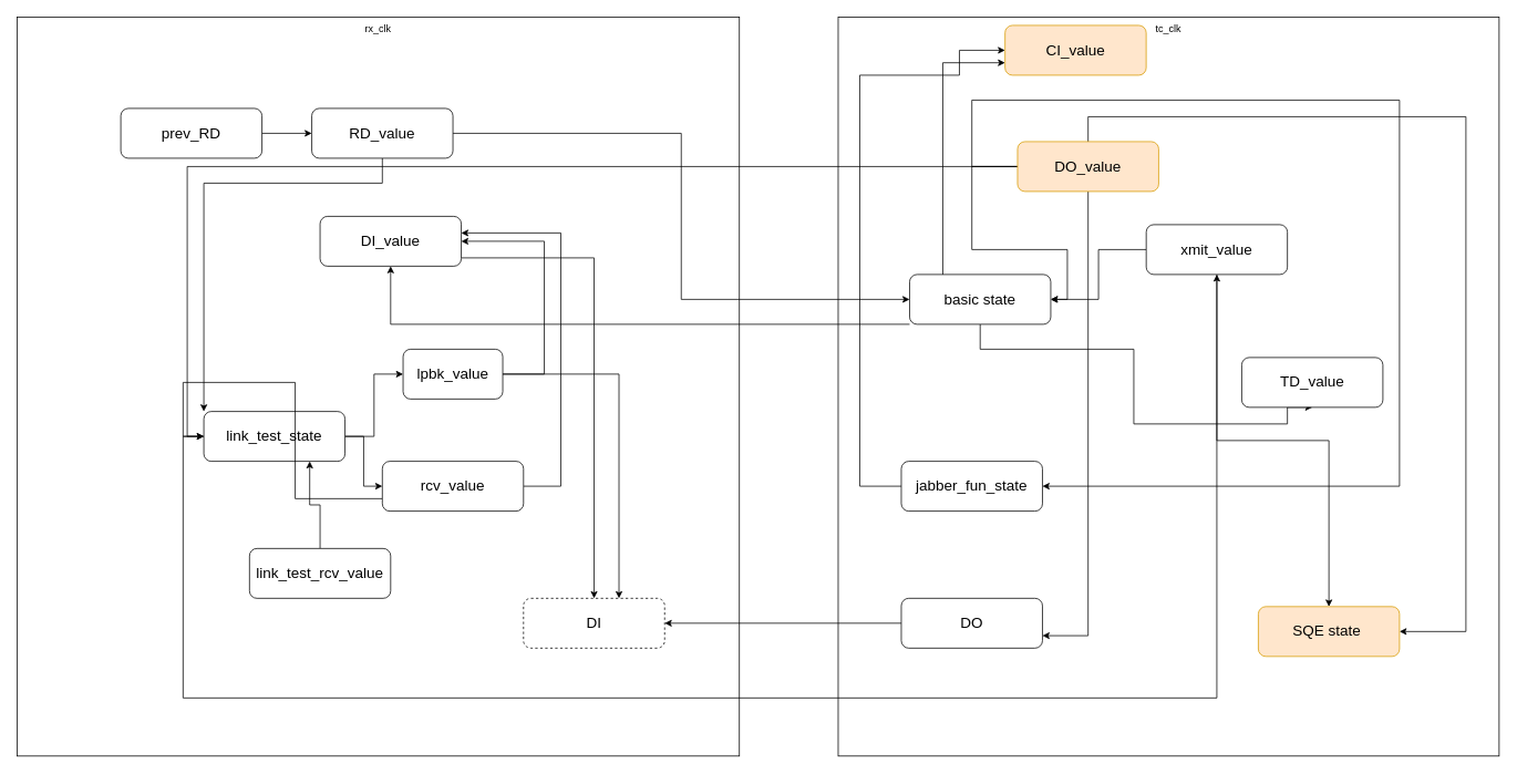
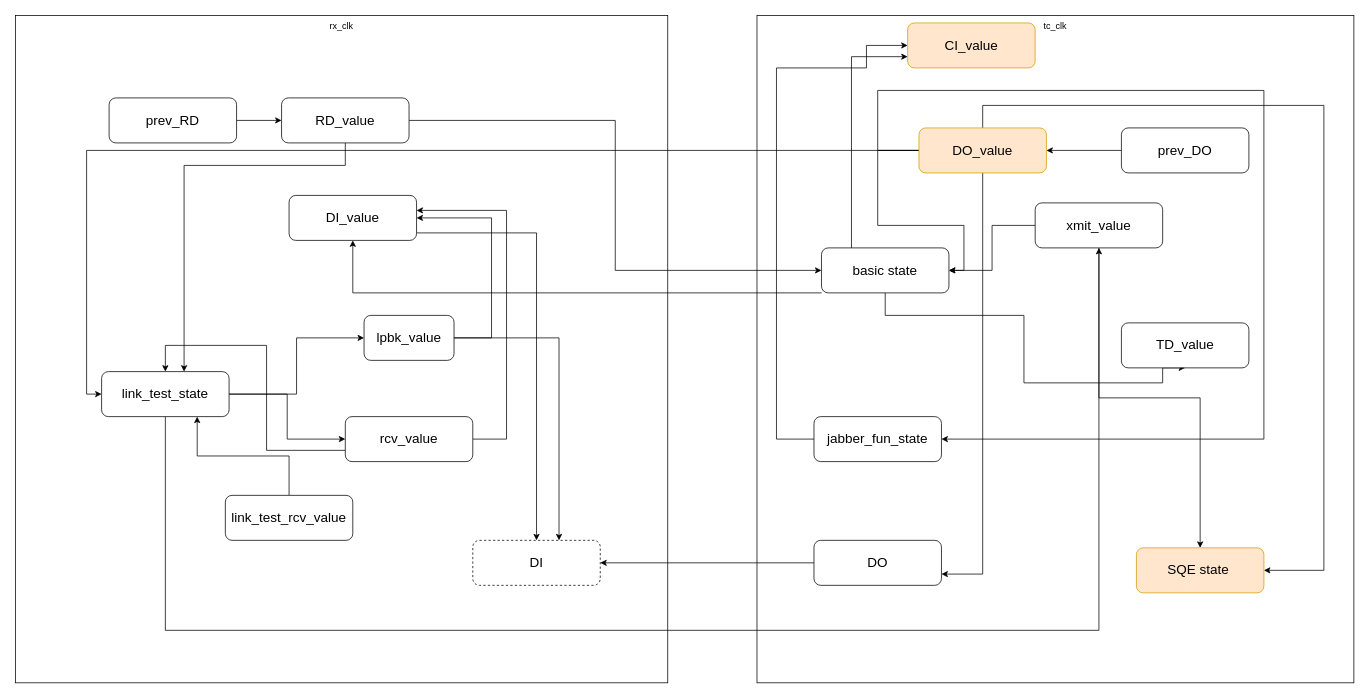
  <mxCell id="0" />
  <mxCell id="1" parent="0" />
  <mxCell id="2" value="tc_clk" style="rounded=0;whiteSpace=wrap;html=1;align=center;verticalAlign=top;" vertex="1" parent="1"><mxGeometry x="1009" y="20" width="796" height="890" as="geometry" /></mxCell>
  <mxCell id="3" value="rx_clk" style="rounded=0;whiteSpace=wrap;html=1;align=center;verticalAlign=top;" vertex="1" parent="1"><mxGeometry x="20" y="20" width="870" height="890" as="geometry" /></mxCell>
  <mxCell id="4" style="edgeStyle=orthogonalEdgeStyle;rounded=0;orthogonalLoop=1;jettySize=auto;html=1;entryX=1;entryY=0.5;entryDx=0;entryDy=0;" edge="1" parent="1" source="6" target="41"><mxGeometry relative="1" as="geometry"><Array as="points"><mxPoint x="655" y="450" /><mxPoint x="655" y="290" /></Array></mxGeometry></mxCell>
  <mxCell id="5" style="edgeStyle=orthogonalEdgeStyle;rounded=0;orthogonalLoop=1;jettySize=auto;html=1;" edge="1" parent="1" source="6" target="43"><mxGeometry relative="1" as="geometry"><Array as="points"><mxPoint x="745" y="450" /></Array></mxGeometry></mxCell>
  <mxCell id="6" value="&lt;span style=&quot;font-size: 18px ; white-space: normal&quot;&gt;lpbk_value&lt;/span&gt;" style="rounded=1;whiteSpace=wrap;html=1;align=center;" vertex="1" parent="1"><mxGeometry x="485" y="420" width="120" height="60" as="geometry" /></mxCell>
  <mxCell id="7" style="edgeStyle=orthogonalEdgeStyle;rounded=0;orthogonalLoop=1;jettySize=auto;html=1;entryX=0;entryY=0.5;entryDx=0;entryDy=0;" edge="1" parent="1" source="10" target="6"><mxGeometry relative="1" as="geometry" /></mxCell>
  <mxCell id="8" style="edgeStyle=orthogonalEdgeStyle;rounded=0;orthogonalLoop=1;jettySize=auto;html=1;entryX=0;entryY=0.5;entryDx=0;entryDy=0;" edge="1" parent="1" source="10" target="13"><mxGeometry relative="1" as="geometry" /></mxCell>
  <mxCell id="9" style="edgeStyle=orthogonalEdgeStyle;rounded=0;orthogonalLoop=1;jettySize=auto;html=1;" edge="1" parent="1" source="10" target="37"><mxGeometry relative="1" as="geometry"><Array as="points"><mxPoint x="220" y="840" /><mxPoint x="1465" y="840" /></Array></mxGeometry></mxCell>
- <mxCell id="10" value="&lt;span style=&quot;font-size: 18px&quot;&gt;link_test_state&lt;/span&gt;" style="rounded=1;whiteSpace=wrap;html=1;align=center;" vertex="1" parent="1"><mxGeometry x="245" y="495" width="170" height="60" as="geometry" /></mxCell>
+ <mxCell id="10" value="&lt;span style=&quot;font-size: 18px&quot;&gt;link_test_state&lt;/span&gt;" style="rounded=1;whiteSpace=wrap;html=1;align=center;" vertex="1" parent="1"><mxGeometry x="135" y="495" width="170" height="60" as="geometry" /></mxCell>
  <mxCell id="11" style="edgeStyle=orthogonalEdgeStyle;rounded=0;orthogonalLoop=1;jettySize=auto;html=1;" edge="1" parent="1" source="13" target="41"><mxGeometry relative="1" as="geometry"><Array as="points"><mxPoint x="675" y="585" /><mxPoint x="675" y="280" /></Array></mxGeometry></mxCell>
  <mxCell id="12" style="edgeStyle=orthogonalEdgeStyle;rounded=0;orthogonalLoop=1;jettySize=auto;html=1;" edge="1" parent="1" source="13" target="10"><mxGeometry relative="1" as="geometry"><Array as="points"><mxPoint x="355" y="600" /><mxPoint x="355" y="460" /><mxPoint x="220" y="460" /></Array></mxGeometry></mxCell>
  <mxCell id="13" value="&lt;span style=&quot;font-size: 18px&quot;&gt;rcv_value&lt;/span&gt;" style="rounded=1;whiteSpace=wrap;html=1;align=center;" vertex="1" parent="1"><mxGeometry x="460" y="555" width="170" height="60" as="geometry" /></mxCell>
  <mxCell id="14" style="edgeStyle=orthogonalEdgeStyle;rounded=0;orthogonalLoop=1;jettySize=auto;html=1;" edge="1" parent="1" source="15" target="28"><mxGeometry relative="1" as="geometry" /></mxCell>
  <mxCell id="15" value="&lt;span style=&quot;font-size: 18px&quot;&gt;prev_RD&lt;/span&gt;" style="rounded=1;whiteSpace=wrap;html=1;align=center;" vertex="1" parent="1"><mxGeometry x="145" y="130" width="170" height="60" as="geometry" /></mxCell>
+ <mxCell id="16" style="edgeStyle=orthogonalEdgeStyle;rounded=0;orthogonalLoop=1;jettySize=auto;html=1;" edge="1" parent="1" source="17" target="34"><mxGeometry relative="1" as="geometry" /></mxCell>
+ <mxCell id="17" value="&lt;span style=&quot;font-size: 18px&quot;&gt;prev_DO&lt;/span&gt;" style="rounded=1;whiteSpace=wrap;html=1;align=center;" vertex="1" parent="1"><mxGeometry x="1495" y="170" width="170" height="60" as="geometry" /></mxCell>
  <mxCell id="18" style="edgeStyle=orthogonalEdgeStyle;rounded=0;orthogonalLoop=1;jettySize=auto;html=1;entryX=0.75;entryY=1;entryDx=0;entryDy=0;" edge="1" parent="1" source="19" target="10"><mxGeometry relative="1" as="geometry" /></mxCell>
  <mxCell id="19" value="&lt;span style=&quot;font-size: 18px&quot;&gt;link_test_rcv_value&lt;/span&gt;" style="rounded=1;whiteSpace=wrap;html=1;align=center;" vertex="1" parent="1"><mxGeometry x="300" y="660" width="170" height="60" as="geometry" /></mxCell>
  <mxCell id="20" style="edgeStyle=orthogonalEdgeStyle;rounded=0;orthogonalLoop=1;jettySize=auto;html=1;entryX=0;entryY=0.5;entryDx=0;entryDy=0;" edge="1" parent="1" source="21" target="42"><mxGeometry relative="1" as="geometry"><Array as="points"><mxPoint x="1035" y="585" /><mxPoint x="1035" y="90" /><mxPoint x="1155" y="90" /><mxPoint x="1155" y="60" /></Array></mxGeometry></mxCell>
  <mxCell id="21" value="&lt;span style=&quot;font-size: 18px&quot;&gt;jabber_fun_state&lt;/span&gt;" style="rounded=1;whiteSpace=wrap;html=1;align=center;" vertex="1" parent="1"><mxGeometry x="1085" y="555" width="170" height="60" as="geometry" /></mxCell>
  <mxCell id="22" style="edgeStyle=orthogonalEdgeStyle;rounded=0;orthogonalLoop=1;jettySize=auto;html=1;entryX=0.5;entryY=1;entryDx=0;entryDy=0;" edge="1" parent="1" source="25" target="39"><mxGeometry relative="1" as="geometry"><Array as="points"><mxPoint x="1180" y="420" /><mxPoint x="1365" y="420" /><mxPoint x="1365" y="510" /><mxPoint x="1550" y="510" /></Array></mxGeometry></mxCell>
  <mxCell id="23" style="edgeStyle=orthogonalEdgeStyle;rounded=0;orthogonalLoop=1;jettySize=auto;html=1;" edge="1" parent="1" source="25" target="41"><mxGeometry relative="1" as="geometry"><Array as="points"><mxPoint x="470" y="390" /></Array></mxGeometry></mxCell>
  <mxCell id="24" style="edgeStyle=orthogonalEdgeStyle;rounded=0;orthogonalLoop=1;jettySize=auto;html=1;entryX=0;entryY=0.75;entryDx=0;entryDy=0;" edge="1" parent="1" source="25" target="42"><mxGeometry relative="1" as="geometry"><Array as="points"><mxPoint x="1135" y="75" /></Array></mxGeometry></mxCell>
  <mxCell id="25" value="&lt;span style=&quot;font-size: 18px&quot;&gt;basic state&lt;/span&gt;" style="rounded=1;whiteSpace=wrap;html=1;align=center;" vertex="1" parent="1"><mxGeometry x="1095" y="330" width="170" height="60" as="geometry" /></mxCell>
  <mxCell id="26" style="edgeStyle=orthogonalEdgeStyle;rounded=0;orthogonalLoop=1;jettySize=auto;html=1;entryX=0;entryY=0.5;entryDx=0;entryDy=0;" edge="1" parent="1" source="28" target="25"><mxGeometry relative="1" as="geometry" /></mxCell>
  <mxCell id="27" style="edgeStyle=orthogonalEdgeStyle;rounded=0;orthogonalLoop=1;jettySize=auto;html=1;" edge="1" parent="1" source="28" target="10"><mxGeometry relative="1" as="geometry"><Array as="points"><mxPoint x="460" y="220" /><mxPoint x="245" y="220" /></Array></mxGeometry></mxCell>
  <mxCell id="28" value="&lt;span style=&quot;font-size: 18px&quot;&gt;RD_value&lt;/span&gt;" style="rounded=1;whiteSpace=wrap;html=1;align=center;" vertex="1" parent="1"><mxGeometry x="375" y="130" width="170" height="60" as="geometry" /></mxCell>
  <mxCell id="29" style="edgeStyle=orthogonalEdgeStyle;rounded=0;orthogonalLoop=1;jettySize=auto;html=1;entryX=1;entryY=0.5;entryDx=0;entryDy=0;" edge="1" parent="1" source="34" target="25"><mxGeometry relative="1" as="geometry"><Array as="points"><mxPoint x="1170" y="300" /><mxPoint x="1285" y="300" /><mxPoint x="1285" y="360" /></Array></mxGeometry></mxCell>
  <mxCell id="30" style="edgeStyle=orthogonalEdgeStyle;rounded=0;orthogonalLoop=1;jettySize=auto;html=1;entryX=1;entryY=0.5;entryDx=0;entryDy=0;" edge="1" parent="1" source="34" target="38"><mxGeometry relative="1" as="geometry"><Array as="points"><mxPoint x="1310" y="140" /><mxPoint x="1765" y="140" /><mxPoint x="1765" y="760" /></Array></mxGeometry></mxCell>
  <mxCell id="31" style="edgeStyle=orthogonalEdgeStyle;rounded=0;orthogonalLoop=1;jettySize=auto;html=1;entryX=1;entryY=0.5;entryDx=0;entryDy=0;" edge="1" parent="1" source="34" target="21"><mxGeometry relative="1" as="geometry"><Array as="points"><mxPoint x="1170" y="120" /><mxPoint x="1685" y="120" /><mxPoint x="1685" y="585" /></Array></mxGeometry></mxCell>
  <mxCell id="32" style="edgeStyle=orthogonalEdgeStyle;rounded=0;orthogonalLoop=1;jettySize=auto;html=1;entryX=0;entryY=0.5;entryDx=0;entryDy=0;" edge="1" parent="1" source="34" target="10"><mxGeometry relative="1" as="geometry" /></mxCell>
  <mxCell id="33" style="edgeStyle=orthogonalEdgeStyle;rounded=0;orthogonalLoop=1;jettySize=auto;html=1;entryX=1;entryY=0.75;entryDx=0;entryDy=0;" edge="1" parent="1" source="34" target="45"><mxGeometry relative="1" as="geometry" /></mxCell>
  <mxCell id="34" value="&lt;span style=&quot;font-size: 18px&quot;&gt;DO_value&lt;/span&gt;" style="rounded=1;whiteSpace=wrap;html=1;align=center;fillColor=#ffe6cc;strokeColor=#d79b00;" vertex="1" parent="1"><mxGeometry x="1225" y="170" width="170" height="60" as="geometry" /></mxCell>
  <mxCell id="35" style="edgeStyle=orthogonalEdgeStyle;rounded=0;orthogonalLoop=1;jettySize=auto;html=1;" edge="1" parent="1" source="37" target="25"><mxGeometry relative="1" as="geometry" /></mxCell>
  <mxCell id="36" style="edgeStyle=orthogonalEdgeStyle;rounded=0;orthogonalLoop=1;jettySize=auto;html=1;" edge="1" parent="1" source="37" target="38"><mxGeometry relative="1" as="geometry" /></mxCell>
  <mxCell id="37" value="&lt;font size=&quot;4&quot;&gt;xmit_value&lt;/font&gt;" style="rounded=1;whiteSpace=wrap;html=1;align=center;" vertex="1" parent="1"><mxGeometry x="1380" y="270" width="170" height="60" as="geometry" /></mxCell>
  <mxCell id="38" value="&lt;span style=&quot;font-size: 18px&quot;&gt;SQE state&amp;nbsp;&lt;/span&gt;" style="rounded=1;whiteSpace=wrap;html=1;align=center;fillColor=#ffe6cc;strokeColor=#d79b00;" vertex="1" parent="1"><mxGeometry x="1515" y="730" width="170" height="60" as="geometry" /></mxCell>
  <mxCell id="39" value="&lt;span style=&quot;font-size: 18px&quot;&gt;TD_value&lt;/span&gt;" style="rounded=1;whiteSpace=wrap;html=1;align=center;" vertex="1" parent="1"><mxGeometry x="1495" y="430" width="170" height="60" as="geometry" /></mxCell>
  <mxCell id="40" style="edgeStyle=orthogonalEdgeStyle;rounded=0;orthogonalLoop=1;jettySize=auto;html=1;" edge="1" parent="1" source="41" target="43"><mxGeometry relative="1" as="geometry"><Array as="points"><mxPoint x="715" y="310" /></Array></mxGeometry></mxCell>
  <mxCell id="41" value="&lt;span style=&quot;font-size: 18px&quot;&gt;DI_value&lt;/span&gt;" style="rounded=1;whiteSpace=wrap;html=1;align=center;" vertex="1" parent="1"><mxGeometry x="385" y="260" width="170" height="60" as="geometry" /></mxCell>
  <mxCell id="42" value="&lt;span style=&quot;font-size: 18px&quot;&gt;CI_value&lt;/span&gt;" style="rounded=1;whiteSpace=wrap;html=1;align=center;fillColor=#ffe6cc;strokeColor=#d79b00;" vertex="1" parent="1"><mxGeometry x="1209.929" y="30" width="170" height="60" as="geometry" /></mxCell>
  <mxCell id="43" value="&lt;span style=&quot;font-size: 18px&quot;&gt;DI&lt;/span&gt;" style="rounded=1;whiteSpace=wrap;html=1;align=center;dashed=1;" vertex="1" parent="1"><mxGeometry x="630" y="720" width="170" height="60" as="geometry" /></mxCell>
  <mxCell id="44" style="edgeStyle=orthogonalEdgeStyle;rounded=0;orthogonalLoop=1;jettySize=auto;html=1;" edge="1" parent="1" source="45" target="43"><mxGeometry relative="1" as="geometry" /></mxCell>
  <mxCell id="45" value="&lt;span style=&quot;font-size: 18px&quot;&gt;DO&lt;/span&gt;" style="rounded=1;whiteSpace=wrap;html=1;align=center;" vertex="1" parent="1"><mxGeometry x="1085" y="720" width="170" height="60" as="geometry" /></mxCell>
